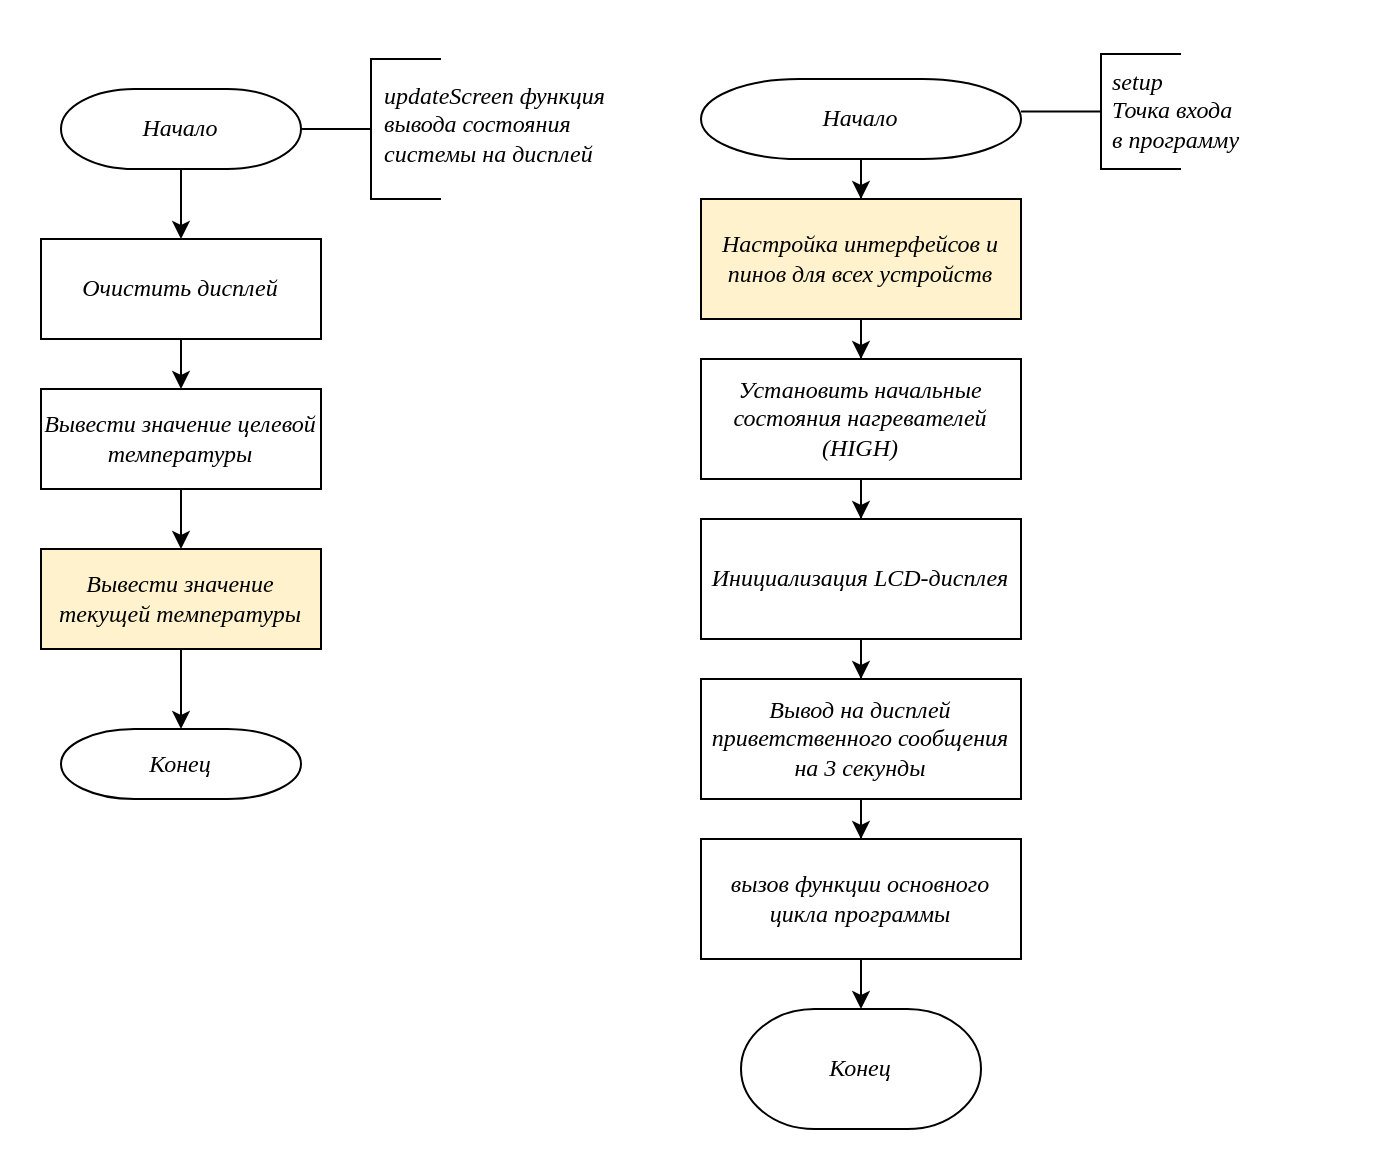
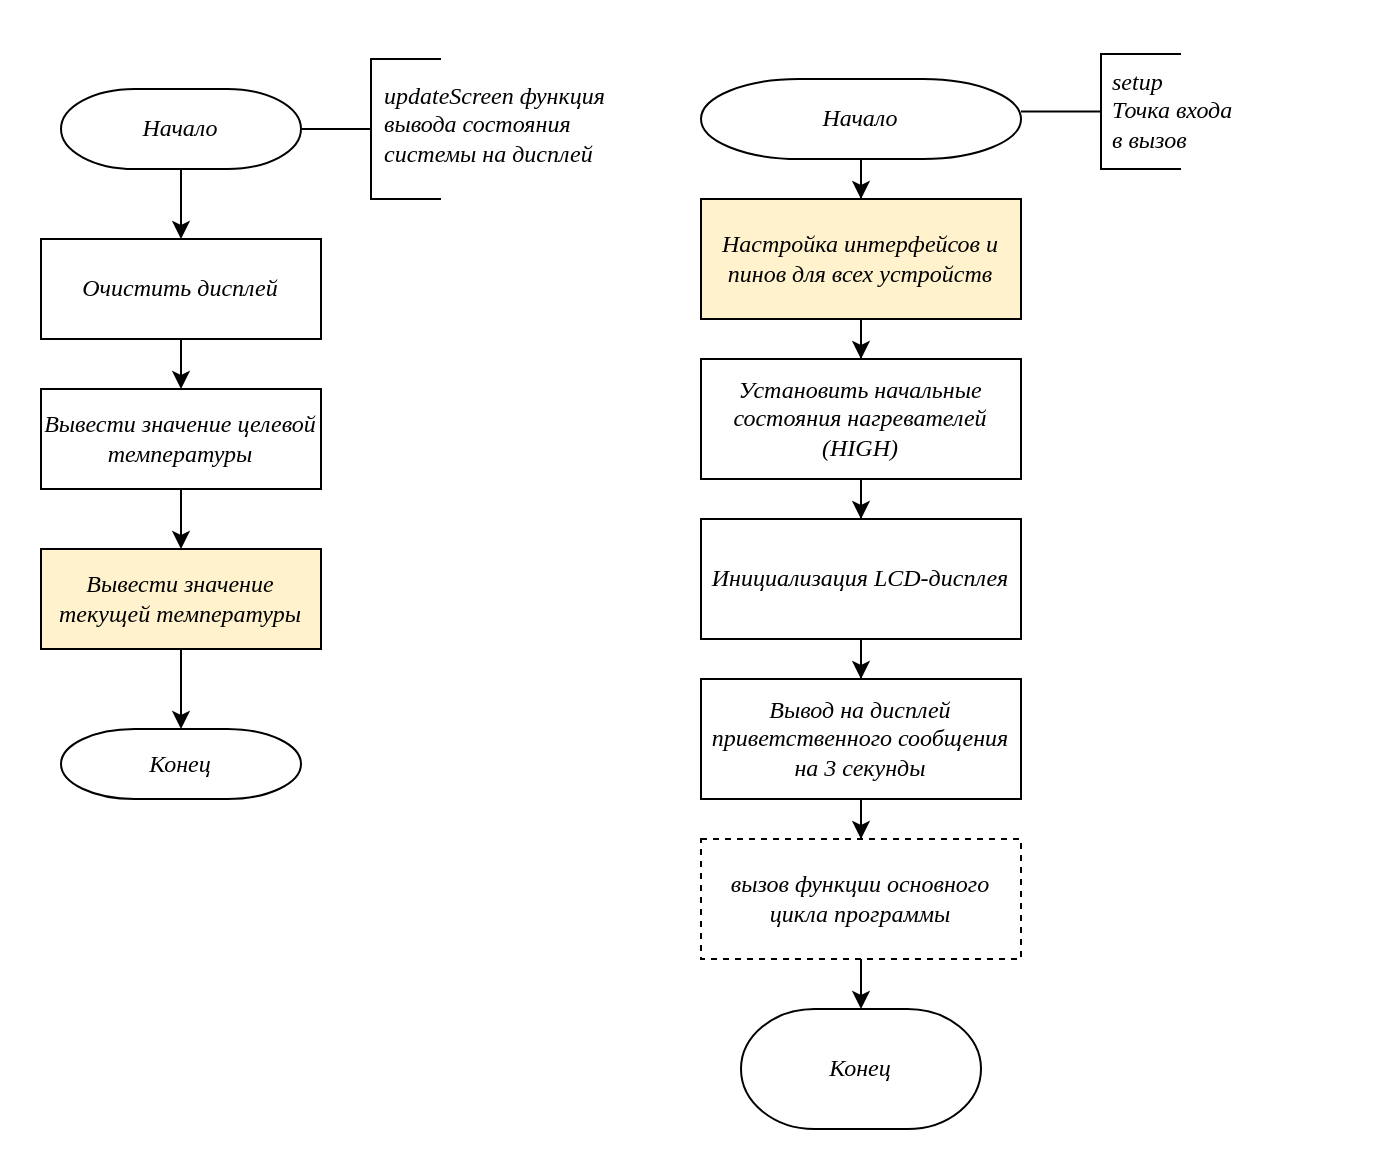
  <mxCell id="0" />
  <mxCell id="1" parent="0" />
  <mxCell id="2" style="edgeStyle=orthogonalEdgeStyle;rounded=0;orthogonalLoop=1;jettySize=auto;html=1;strokeWidth=1;" parent="1" source="3" target="5" edge="1"><mxGeometry relative="1" as="geometry" /></mxCell>
  <mxCell id="3" value="&lt;font&gt;&lt;span&gt;Начало&lt;/span&gt;&lt;/font&gt;" style="strokeWidth=1;html=1;shape=mxgraph.flowchart.terminator;whiteSpace=wrap;fontFamily=GOST B regular;fontStyle=2;fontSize=12;" parent="1" vertex="1"><mxGeometry x="350" y="39" width="160" height="40" as="geometry" /></mxCell>
  <mxCell id="4" style="edgeStyle=orthogonalEdgeStyle;rounded=0;orthogonalLoop=1;jettySize=auto;html=1;strokeWidth=1;" parent="1" source="5" target="7" edge="1"><mxGeometry relative="1" as="geometry" /></mxCell>
  <mxCell id="5" value="Настройка интерфейсов и пинов для всех устройств" style="rounded=0;whiteSpace=wrap;html=1;absoluteArcSize=1;arcSize=14;strokeWidth=1;fontFamily=GOST B regular;fontStyle=2;fontSize=12;fillColor=#fff2cc;" parent="1" vertex="1"><mxGeometry x="350" y="99" width="160" height="60" as="geometry" /></mxCell>
  <mxCell id="6" style="edgeStyle=orthogonalEdgeStyle;rounded=0;orthogonalLoop=1;jettySize=auto;html=1;strokeWidth=1;" parent="1" source="7" target="9" edge="1"><mxGeometry relative="1" as="geometry" /></mxCell>
  <mxCell id="7" value="Установить начальные состояния нагревателей (HIGH)" style="rounded=0;whiteSpace=wrap;html=1;absoluteArcSize=1;arcSize=14;strokeWidth=1;fontFamily=GOST B regular;fontStyle=2;fontSize=12;" parent="1" vertex="1"><mxGeometry x="350" y="179" width="160" height="60" as="geometry" /></mxCell>
  <mxCell id="8" style="edgeStyle=orthogonalEdgeStyle;rounded=0;orthogonalLoop=1;jettySize=auto;html=1;strokeWidth=1;" parent="1" source="9" target="11" edge="1"><mxGeometry relative="1" as="geometry" /></mxCell>
  <mxCell id="9" value="Инициализация LCD-дисплея" style="rounded=0;whiteSpace=wrap;html=1;absoluteArcSize=1;arcSize=14;strokeWidth=1;fontFamily=GOST B regular;fontStyle=2;fontSize=12;" parent="1" vertex="1"><mxGeometry x="350" y="259" width="160" height="60" as="geometry" /></mxCell>
  <mxCell id="10" style="edgeStyle=orthogonalEdgeStyle;rounded=0;orthogonalLoop=1;jettySize=auto;html=1;strokeWidth=1;" parent="1" source="11" target="13" edge="1"><mxGeometry relative="1" as="geometry" /></mxCell>
  <mxCell id="11" value="Вывод на дисплей приветственного сообщения на 3 секунды" style="rounded=0;whiteSpace=wrap;html=1;absoluteArcSize=1;arcSize=14;strokeWidth=1;fontFamily=GOST B regular;fontStyle=2;fontSize=12;" parent="1" vertex="1"><mxGeometry x="350" y="339" width="160" height="60" as="geometry" /></mxCell>
  <mxCell id="12" value="" style="edgeStyle=orthogonalEdgeStyle;rounded=0;orthogonalLoop=1;jettySize=auto;html=1;strokeWidth=1;" parent="1" source="13" target="26" edge="1"><mxGeometry relative="1" as="geometry" /></mxCell>
- <mxCell id="13" value="вызов функции основного цикла программы" style="rounded=0;whiteSpace=wrap;html=1;absoluteArcSize=1;arcSize=14;strokeWidth=1;fontFamily=GOST B regular;fontStyle=2;fontSize=12;" parent="1" vertex="1"><mxGeometry x="350" y="419" width="160" height="60" as="geometry" /></mxCell>
+ <mxCell id="13" value="вызов функции основного цикла программы" style="rounded=0;whiteSpace=wrap;html=1;absoluteArcSize=1;arcSize=14;strokeWidth=1;fontFamily=GOST B regular;fontStyle=2;fontSize=12;dashed=1;" parent="1" vertex="1"><mxGeometry x="350" y="419" width="160" height="60" as="geometry" /></mxCell>
  <mxCell id="14" style="edgeStyle=orthogonalEdgeStyle;rounded=0;orthogonalLoop=1;jettySize=auto;html=1;fontFamily=GOST B regular;fontStyle=2;fontSize=12;strokeWidth=1;" parent="1" source="15" target="20" edge="1"><mxGeometry relative="1" as="geometry" /></mxCell>
  <mxCell id="15" value="&lt;font&gt;&lt;span&gt;Начало&lt;/span&gt;&lt;/font&gt;" style="strokeWidth=1;html=1;shape=mxgraph.flowchart.terminator;whiteSpace=wrap;fontFamily=GOST B regular;fontStyle=2;fontSize=12;" parent="1" vertex="1"><mxGeometry x="30" y="44" width="120" height="40" as="geometry" /></mxCell>
  <mxCell id="16" value="" style="group;strokeWidth=1;fontFamily=GOST B regular;fontStyle=2;fontSize=12;" parent="1" vertex="1" connectable="0"><mxGeometry x="150" y="24" width="140" height="75" as="geometry" /></mxCell>
  <mxCell id="17" value="" style="strokeWidth=1;html=1;shape=mxgraph.flowchart.annotation_2;align=left;labelPosition=right;pointerEvents=1;fontFamily=GOST B regular;fontStyle=2;fontSize=12;" parent="16" vertex="1"><mxGeometry y="5" width="70" height="70" as="geometry" /></mxCell>
  <mxCell id="18" value="&lt;div&gt;&lt;div&gt;&lt;span style=&quot;background-color: initial; text-wrap: nowrap;&quot;&gt;&lt;font face=&quot;GOST B regular&quot;&gt;&lt;span&gt;updateScreen функция&lt;/span&gt;&lt;/font&gt;&lt;/span&gt;&lt;/div&gt;&lt;div&gt;&lt;font style=&quot;text-wrap: nowrap;&quot; face=&quot;GOST B regular&quot;&gt;&lt;span&gt;вывода состояния&lt;/span&gt;&lt;/font&gt;&lt;/div&gt;&lt;div&gt;&lt;font style=&quot;text-wrap: nowrap;&quot; face=&quot;GOST B regular&quot;&gt;&lt;span&gt;системы на дисплей&lt;/span&gt;&lt;br&gt;&lt;/font&gt;&lt;/div&gt;&lt;/div&gt;" style="text;html=1;align=left;verticalAlign=middle;whiteSpace=wrap;rounded=0;strokeWidth=1;fontFamily=GOST B regular;fontStyle=2;fontSize=12;" parent="16" vertex="1"><mxGeometry x="40" y="2.5" width="120" height="70" as="geometry" /></mxCell>
  <mxCell id="19" style="edgeStyle=orthogonalEdgeStyle;rounded=0;orthogonalLoop=1;jettySize=auto;html=1;fontFamily=GOST B regular;fontStyle=2;fontSize=12;strokeWidth=1;" parent="1" source="20" target="22" edge="1"><mxGeometry relative="1" as="geometry" /></mxCell>
  <mxCell id="20" value="Очистить дисплей" style="rounded=0;whiteSpace=wrap;html=1;absoluteArcSize=1;arcSize=14;strokeWidth=1;fontFamily=GOST B regular;fontStyle=2;fontSize=12;" parent="1" vertex="1"><mxGeometry x="20" y="119" width="140" height="50" as="geometry" /></mxCell>
  <mxCell id="21" value="" style="edgeStyle=orthogonalEdgeStyle;rounded=0;orthogonalLoop=1;jettySize=auto;html=1;fontFamily=GOST B regular;fontStyle=2;fontSize=12;strokeWidth=1;" parent="1" source="22" target="24" edge="1"><mxGeometry relative="1" as="geometry" /></mxCell>
  <mxCell id="22" value="Вывести значение целевой температуры" style="rounded=0;whiteSpace=wrap;html=1;absoluteArcSize=1;arcSize=14;strokeWidth=1;fontFamily=GOST B regular;fontStyle=2;fontSize=12;" parent="1" vertex="1"><mxGeometry x="20" y="194" width="140" height="50" as="geometry" /></mxCell>
  <mxCell id="23" value="" style="edgeStyle=orthogonalEdgeStyle;rounded=0;orthogonalLoop=1;jettySize=auto;html=1;fontFamily=GOST B regular;fontStyle=2;fontSize=12;strokeWidth=1;" parent="1" source="24" target="25" edge="1"><mxGeometry relative="1" as="geometry" /></mxCell>
  <mxCell id="24" value="Вывести значение текущей температуры" style="rounded=0;whiteSpace=wrap;html=1;absoluteArcSize=1;arcSize=14;strokeWidth=1;fontFamily=GOST B regular;fontStyle=2;fontSize=12;fillColor=#fff2cc;" parent="1" vertex="1"><mxGeometry x="20" y="274" width="140" height="50" as="geometry" /></mxCell>
  <mxCell id="25" value="&lt;font&gt;&lt;span&gt;Конец&lt;/span&gt;&lt;/font&gt;" style="strokeWidth=1;html=1;shape=mxgraph.flowchart.terminator;whiteSpace=wrap;fontFamily=GOST B regular;fontStyle=2;fontSize=12;" parent="1" vertex="1"><mxGeometry x="30" y="364" width="120" height="35" as="geometry" /></mxCell>
  <mxCell id="26" value="&lt;font&gt;&lt;span&gt;Конец&lt;/span&gt;&lt;/font&gt;" style="strokeWidth=1;html=1;shape=mxgraph.flowchart.terminator;whiteSpace=wrap;fontFamily=GOST B regular;fontStyle=2;fontSize=12;" parent="1" vertex="1"><mxGeometry x="370" y="504" width="120" height="60" as="geometry" /></mxCell>
- <mxCell id="27" value="&lt;div style=&quot;text-wrap: nowrap;&quot;&gt;&lt;font face=&quot;GOST B regular&quot;&gt;&lt;span&gt;setup&lt;/span&gt;&lt;/font&gt;&lt;/div&gt;&lt;div style=&quot;text-wrap: nowrap;&quot;&gt;&lt;font face=&quot;GOST B regular&quot;&gt;&lt;span&gt;Точка входа&lt;br&gt;в программу&lt;/span&gt;&lt;/font&gt;&lt;/div&gt;" style="text;html=1;align=left;verticalAlign=middle;whiteSpace=wrap;rounded=0;strokeWidth=1;fontFamily=GOST B regular;fontStyle=2;fontSize=12;" vertex="1" parent="1"><mxGeometry x="554" y="20.25" width="120" height="70" as="geometry" /></mxCell>
+ <mxCell id="27" value="&lt;div style=&quot;text-wrap: nowrap;&quot;&gt;&lt;font face=&quot;GOST B regular&quot;&gt;&lt;span&gt;setup&lt;/span&gt;&lt;/font&gt;&lt;/div&gt;&lt;div style=&quot;text-wrap: nowrap;&quot;&gt;&lt;font face=&quot;GOST B regular&quot;&gt;&lt;span&gt;Точка входа&lt;br&gt;в вызов&lt;/span&gt;&lt;/font&gt;&lt;/div&gt;" style="text;html=1;align=left;verticalAlign=middle;whiteSpace=wrap;rounded=0;strokeWidth=1;fontFamily=GOST B regular;fontStyle=2;fontSize=12;" vertex="1" parent="1"><mxGeometry x="554" y="20.25" width="120" height="70" as="geometry" /></mxCell>
  <mxCell id="28" value="" style="strokeWidth=1;html=1;shape=mxgraph.flowchart.annotation_2;align=left;labelPosition=right;pointerEvents=1;" vertex="1" parent="1"><mxGeometry x="510" y="26.5" width="80" height="57.5" as="geometry" /></mxCell>
